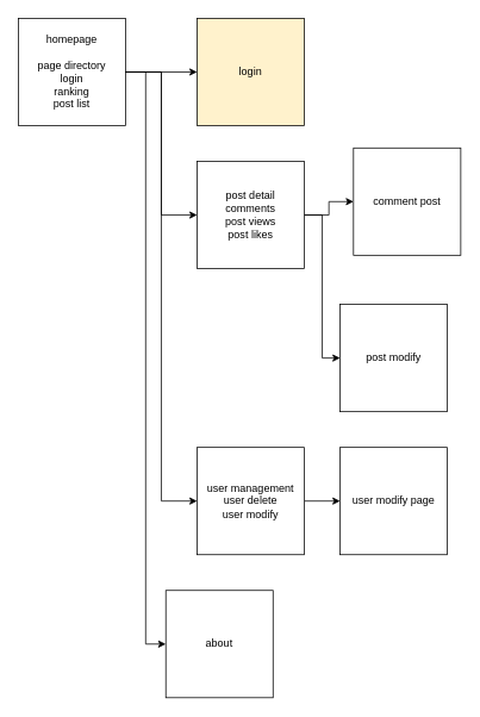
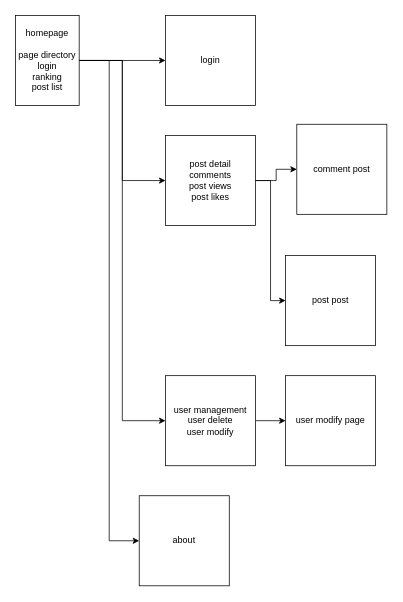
  <mxCell id="0" />
  <mxCell id="1" parent="0" />
  <mxCell id="2" value="" style="edgeStyle=orthogonalEdgeStyle;rounded=0;orthogonalLoop=1;jettySize=auto;html=1;" edge="1" parent="1" source="3" target="4"><mxGeometry relative="1" as="geometry" /></mxCell>
- <mxCell id="3" value="homepage&lt;br&gt;&lt;br&gt;page directory&lt;br&gt;login&lt;br&gt;ranking&lt;br&gt;post list" style="rounded=0;whiteSpace=wrap;html=1;" vertex="1" parent="1"><mxGeometry x="20" y="20" width="120" height="120" as="geometry" /></mxCell>
- <mxCell id="4" value="login" style="rounded=0;whiteSpace=wrap;html=1;fillColor=#fff2cc;" vertex="1" parent="1"><mxGeometry x="220" y="20" width="120" height="120" as="geometry" /></mxCell>
+ <mxCell id="3" value="homepage&lt;br&gt;&lt;br&gt;page directory&lt;br&gt;login&lt;br&gt;ranking&lt;br&gt;post list" style="rounded=0;whiteSpace=wrap;html=1;" vertex="1" parent="1"><mxGeometry x="20" y="20" width="85" height="120" as="geometry" /></mxCell>
+ <mxCell id="4" value="login" style="rounded=0;whiteSpace=wrap;html=1;" vertex="1" parent="1"><mxGeometry x="220" y="20" width="120" height="120" as="geometry" /></mxCell>
  <mxCell id="5" value="" style="edgeStyle=orthogonalEdgeStyle;rounded=0;orthogonalLoop=1;jettySize=auto;html=1;" edge="1" parent="1" source="6" target="7"><mxGeometry relative="1" as="geometry" /></mxCell>
  <mxCell id="6" value="post detail&lt;br&gt;comments&lt;br&gt;post views&lt;br&gt;post likes" style="rounded=0;whiteSpace=wrap;html=1;" vertex="1" parent="1"><mxGeometry x="220" y="180" width="120" height="120" as="geometry" /></mxCell>
  <mxCell id="7" value="comment post" style="rounded=0;whiteSpace=wrap;html=1;" vertex="1" parent="1"><mxGeometry x="395" y="165" width="120" height="120" as="geometry" /></mxCell>
- <mxCell id="8" value="post modify" style="rounded=0;whiteSpace=wrap;html=1;" vertex="1" parent="1"><mxGeometry x="380" y="340" width="120" height="120" as="geometry" /></mxCell>
+ <mxCell id="8" value="post post" style="rounded=0;whiteSpace=wrap;html=1;" vertex="1" parent="1"><mxGeometry x="380" y="340" width="120" height="120" as="geometry" /></mxCell>
  <mxCell id="9" value="" style="edgeStyle=orthogonalEdgeStyle;rounded=0;orthogonalLoop=1;jettySize=auto;html=1;" edge="1" parent="1" source="10" target="11"><mxGeometry relative="1" as="geometry" /></mxCell>
  <mxCell id="10" value="user management&lt;br&gt;user delete&lt;br&gt;user modify" style="rounded=0;whiteSpace=wrap;html=1;" vertex="1" parent="1"><mxGeometry x="220" y="500" width="120" height="120" as="geometry" /></mxCell>
  <mxCell id="11" value="user modify page" style="rounded=0;whiteSpace=wrap;html=1;" vertex="1" parent="1"><mxGeometry x="380" y="500" width="120" height="120" as="geometry" /></mxCell>
  <mxCell id="12" value="about" style="rounded=0;whiteSpace=wrap;html=1;" vertex="1" parent="1"><mxGeometry x="185" y="660" width="120" height="120" as="geometry" /></mxCell>
  <mxCell id="13" value="" style="edgeStyle=orthogonalEdgeStyle;rounded=0;orthogonalLoop=1;jettySize=auto;html=1;entryX=0;entryY=0.5;entryDx=0;entryDy=0;exitX=1;exitY=0.5;exitDx=0;exitDy=0;" edge="1" parent="1" source="3" target="6"><mxGeometry relative="1" as="geometry"><mxPoint x="150" y="90" as="sourcePoint" /><mxPoint x="230" y="90" as="targetPoint" /></mxGeometry></mxCell>
  <mxCell id="14" value="" style="edgeStyle=orthogonalEdgeStyle;rounded=0;orthogonalLoop=1;jettySize=auto;html=1;entryX=0;entryY=0.5;entryDx=0;entryDy=0;exitX=1;exitY=0.5;exitDx=0;exitDy=0;" edge="1" parent="1" source="3" target="10"><mxGeometry relative="1" as="geometry"><mxPoint x="150" y="90" as="sourcePoint" /><mxPoint x="230" y="250" as="targetPoint" /></mxGeometry></mxCell>
  <mxCell id="15" value="" style="edgeStyle=orthogonalEdgeStyle;rounded=0;orthogonalLoop=1;jettySize=auto;html=1;entryX=0;entryY=0.5;entryDx=0;entryDy=0;exitX=1;exitY=0.5;exitDx=0;exitDy=0;" edge="1" parent="1" source="3" target="12"><mxGeometry relative="1" as="geometry"><mxPoint x="150" y="90" as="sourcePoint" /><mxPoint x="230" y="570" as="targetPoint" /></mxGeometry></mxCell>
  <mxCell id="16" value="" style="edgeStyle=orthogonalEdgeStyle;rounded=0;orthogonalLoop=1;jettySize=auto;html=1;exitX=1;exitY=0.5;exitDx=0;exitDy=0;entryX=0;entryY=0.5;entryDx=0;entryDy=0;" edge="1" parent="1" source="6" target="8"><mxGeometry relative="1" as="geometry"><mxPoint x="350" y="250" as="sourcePoint" /><mxPoint x="390" y="250" as="targetPoint" /></mxGeometry></mxCell>
